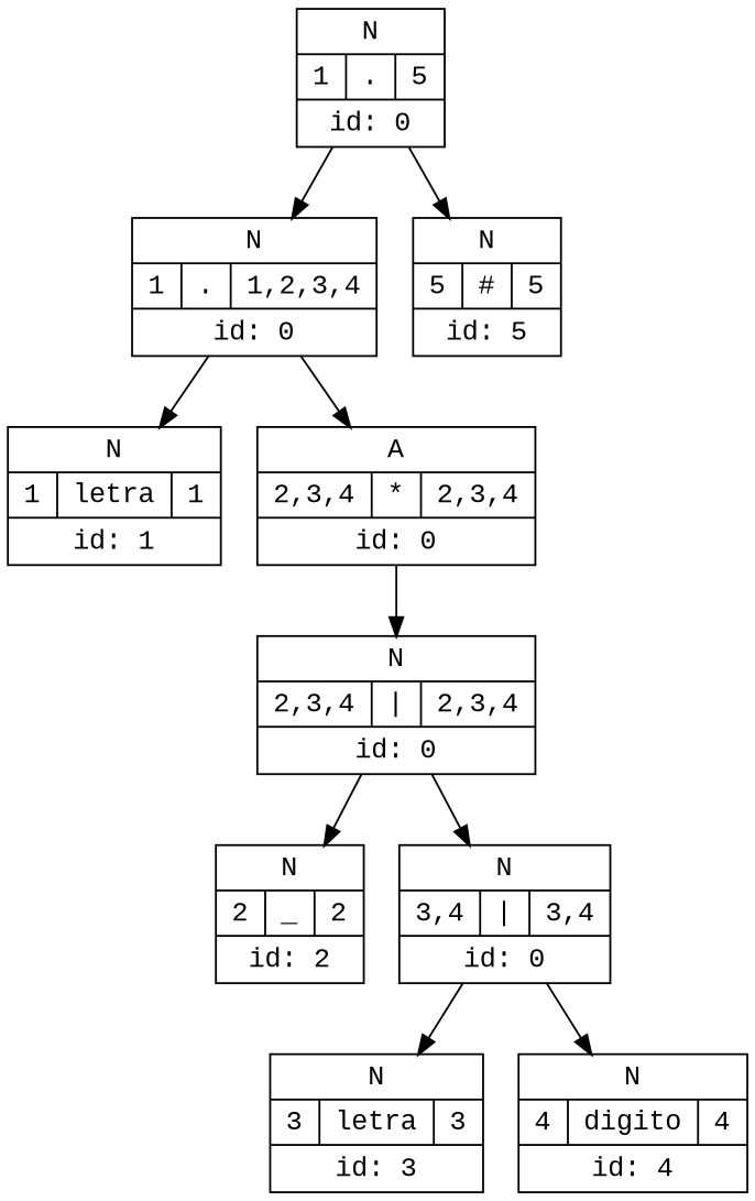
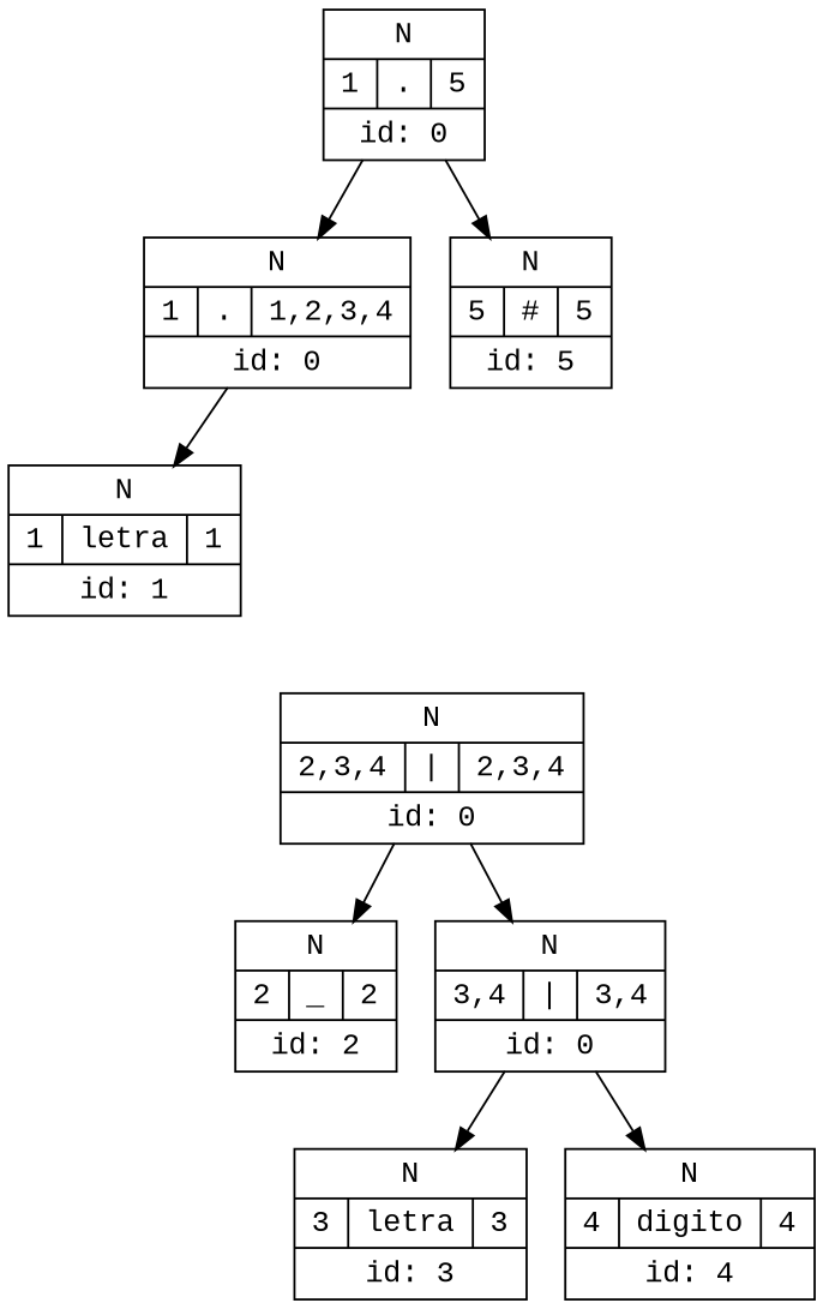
  digraph {
    concentrate=true
    rankdir=UD
    fontname="Liberation Mono"
    node [shape=record fontname="Liberation Mono"]
    edge [fontname="Liberation Mono"]
    n1 [label=" { N |{1|.|5}| id: 0} "]
    n2 [label=" { N |{1|.|1,2,3,4}| id: 0} "]
    n3 [label=" { N |{5|#|5}| id: 5} "]
    n4 [label=" { N |{1|{letra}|1}| id: 1} "]
-   n5 [label=" { A |{2,3,4|*|2,3,4}| id: 0} "]
    n6 [label=" { N |{2,3,4|\||2,3,4}| id: 0} "]
    n7 [label=" { N |{2|_|2}| id: 2} "]
    n8 [label=" { N |{3,4|\||3,4}| id: 0} "]
    n9 [label=" { N |{3|{letra}|3}| id: 3} "]
    n10 [label=" { N |{4|{digito}|4}| id: 4} "]
    n1 -> n2
    n1 -> n3
    n2 -> n4
-   n2 -> n5
-   n5 -> n6
    n6 -> n7
    n6 -> n8
    n8 -> n9
    n8 -> n10
  }
